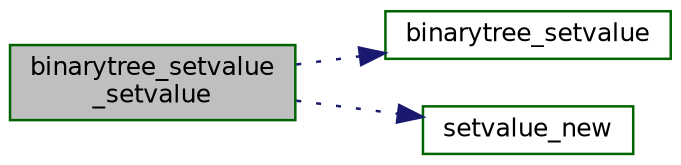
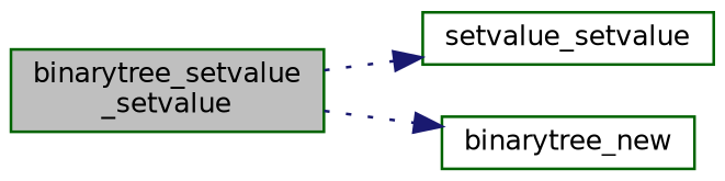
  digraph {
    rankdir=LR
    node [color=darkgreen fillcolor=white fontname=Helvetica fontsize=10 shape=record style=filled]
    edge [color=midnightblue fontname=Helvetica fontsize=10 labelfontname=Helvetica labelfontsize=10 style=dotted]
    n1 [fillcolor=grey75 fontcolor=black height=0.2 label="binarytree_setvalue\l_setvalue" width=0.4]
-   n2 [height=0.2 label=binarytree_setvalue width=0.4]
-   n3 [height=0.2 label=setvalue_new width=0.4]
+   n2 [height=0.2 label=setvalue_setvalue width=0.4]
+   n3 [height=0.2 label=binarytree_new width=0.4]
    n1 -> n2
    n1 -> n3
  }
